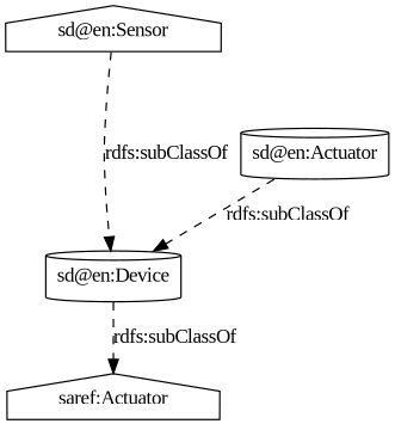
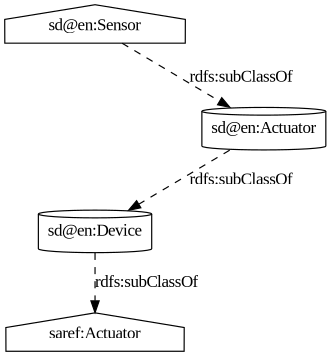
  digraph {
    fontname="Liberation Serif"
    rankdir=TB
    node [color=black fontname="Liberation Serif" shape=cylinder]
    edge [fontname="Liberation Serif" style=dashed]
    "sd@en:Device"
    "sd@en:Sensor" [shape=house]
    n3 [label="saref:Actuator" shape=house]
    "sd@en:Actuator"
    "sd@en:Device" -> n3 [label="rdfs:subClassOf"]
-   "sd@en:Sensor" -> "sd@en:Device" [label="rdfs:subClassOf"]
+   "sd@en:Sensor" -> "sd@en:Actuator" [label="rdfs:subClassOf"]
    "sd@en:Actuator" -> "sd@en:Device" [label="rdfs:subClassOf"]
  }
